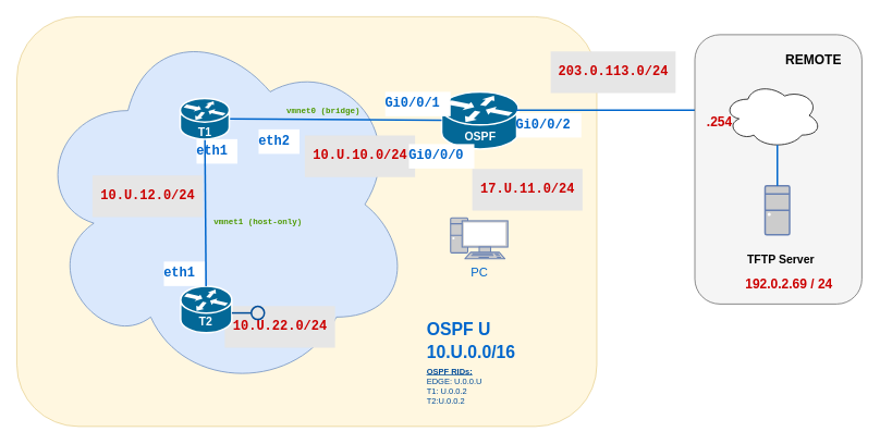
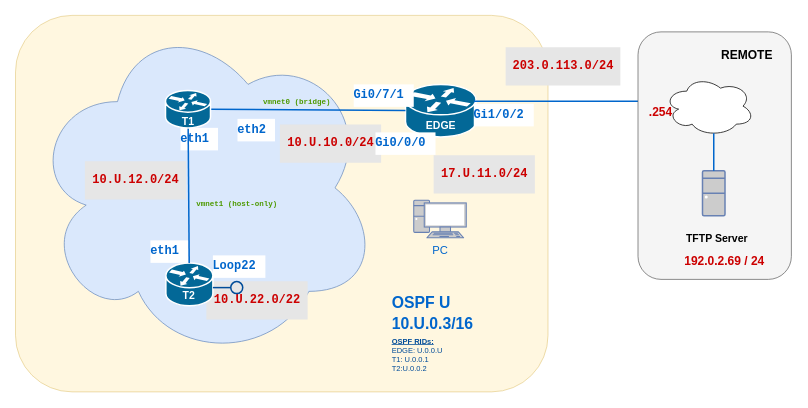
  <mxCell id="0" />
  <mxCell id="1" parent="0" />
  <mxCell id="2" value="" style="rounded=1;whiteSpace=wrap;html=1;labelBackgroundColor=none;labelBorderColor=none;strokeColor=#d6b656;fontFamily=Courier New;fillColor=#FFF2CC;opacity=60;" parent="1" vertex="1"><mxGeometry x="20" y="20" width="710" height="502" as="geometry" /></mxCell>
  <mxCell id="3" value="" style="group" parent="1" vertex="1" connectable="0"><mxGeometry x="40" y="20" width="540" height="502" as="geometry" /></mxCell>
  <mxCell id="4" value="" style="ellipse;shape=cloud;whiteSpace=wrap;html=1;fillColor=#dae8fc;strokeColor=#6c8ebf;" parent="3" vertex="1"><mxGeometry width="464" height="460.0" as="geometry" /></mxCell>
  <mxCell id="5" value="&lt;font color=&quot;#0066cc&quot;&gt;&lt;b&gt;eth1&lt;br&gt;&lt;/b&gt;&lt;/font&gt;" style="text;html=1;resizable=0;autosize=1;align=left;verticalAlign=middle;points=[];fillColor=#FFFFFF;strokeColor=none;rounded=0;fontSize=16;fontColor=#333333;spacingRight=-8;spacing=0;fontFamily=Courier New;" parent="3" vertex="1"><mxGeometry x="159.998" y="300.001" width="50" height="30" as="geometry" /></mxCell>
  <mxCell id="6" value="&lt;h4&gt;&lt;font face=&quot;Courier New&quot; color=&quot;#cc0000&quot;&gt;&lt;span style=&quot;font-size: 16px;&quot;&gt;&lt;b&gt;&amp;nbsp;10.U.12.0/24&amp;nbsp;&lt;/b&gt;&lt;/span&gt;&lt;/font&gt;&lt;/h4&gt;" style="text;html=1;resizable=0;autosize=1;align=center;verticalAlign=middle;points=[];fillColor=none;strokeColor=none;rounded=0;labelBorderColor=none;labelBackgroundColor=#E6E6E6;" parent="3" vertex="1"><mxGeometry x="60.005" y="190.005" width="160" height="60" as="geometry" /></mxCell>
  <mxCell id="7" value="&lt;font color=&quot;#0066cc&quot;&gt;&lt;b&gt;eth1&lt;br&gt;&lt;/b&gt;&lt;/font&gt;" style="text;html=1;resizable=0;autosize=1;align=left;verticalAlign=middle;points=[];fillColor=#FFFFFF;strokeColor=none;rounded=0;fontSize=16;fontColor=#333333;spacingRight=-8;spacing=0;fontFamily=Courier New;" parent="3" vertex="1"><mxGeometry x="200" y="150" width="50" height="30" as="geometry" /></mxCell>
  <mxCell id="8" value="&lt;font color=&quot;#0066cc&quot;&gt;&lt;b&gt;eth2&lt;br&gt;&lt;/b&gt;&lt;/font&gt;" style="text;html=1;resizable=0;autosize=1;align=left;verticalAlign=middle;points=[];fillColor=#FFFFFF;strokeColor=none;rounded=0;fontSize=16;fontColor=#333333;spacingRight=-8;spacing=0;fontFamily=Courier New;" parent="3" vertex="1"><mxGeometry x="276" y="138" width="50" height="30" as="geometry" /></mxCell>
  <mxCell id="9" value="&lt;h4 style=&quot;font-size: 10px;&quot;&gt;&lt;font color=&quot;#4d9900&quot; face=&quot;Courier New&quot; style=&quot;font-size: 10px;&quot;&gt;&lt;span style=&quot;font-size: 10px;&quot;&gt;&lt;b style=&quot;font-size: 10px;&quot;&gt;vmnet0 (&lt;/b&gt;&lt;/span&gt;&lt;/font&gt;&lt;b style=&quot;color: rgb(77, 153, 0); font-family: &amp;quot;Courier New&amp;quot;; background-color: initial;&quot;&gt;bridge)&lt;/b&gt;&lt;/h4&gt;" style="text;html=1;resizable=0;autosize=1;align=center;verticalAlign=middle;points=[];fillColor=none;strokeColor=none;rounded=0;labelBorderColor=none;labelBackgroundColor=none;spacing=0;strokeWidth=0;fontSize=10;" parent="3" vertex="1"><mxGeometry x="300.005" y="91.005" width="110" height="50" as="geometry" /></mxCell>
  <mxCell id="10" value="&lt;h4 style=&quot;font-size: 10px;&quot;&gt;&lt;font color=&quot;#4d9900&quot; face=&quot;Courier New&quot; style=&quot;font-size: 10px;&quot;&gt;&lt;span style=&quot;font-size: 10px;&quot;&gt;&lt;b style=&quot;font-size: 10px;&quot;&gt;vmnet1 (&lt;/b&gt;&lt;/span&gt;&lt;/font&gt;&lt;b style=&quot;color: rgb(77, 153, 0); font-family: &amp;quot;Courier New&amp;quot;; background-color: initial;&quot;&gt;host-only)&lt;/b&gt;&lt;/h4&gt;" style="text;html=1;resizable=0;autosize=1;align=center;verticalAlign=middle;points=[];fillColor=none;strokeColor=none;rounded=0;labelBorderColor=none;labelBackgroundColor=none;spacing=0;strokeWidth=0;fontSize=10;" parent="3" vertex="1"><mxGeometry x="209.995" y="226.005" width="130" height="50" as="geometry" /></mxCell>
  <mxCell id="11" value="&lt;h4&gt;&lt;font face=&quot;Courier New&quot; color=&quot;#cc0000&quot;&gt;&lt;span style=&quot;font-size: 16px;&quot;&gt;&lt;b&gt;&amp;nbsp;10.U.10.0/24&amp;nbsp;&lt;/b&gt;&lt;/span&gt;&lt;/font&gt;&lt;/h4&gt;" style="text;html=1;resizable=0;autosize=1;align=center;verticalAlign=middle;points=[];fillColor=none;strokeColor=none;rounded=0;labelBorderColor=none;labelBackgroundColor=#E6E6E6;" parent="3" vertex="1"><mxGeometry x="319.99" y="141" width="160" height="60" as="geometry" /></mxCell>
  <mxCell id="12" value="" style="group" parent="3" vertex="1" connectable="0"><mxGeometry x="180.489" y="319.997" width="209.009" height="102.895" as="geometry" /></mxCell>
- <mxCell id="13" value="&lt;h4&gt;&lt;font face=&quot;Courier New&quot; color=&quot;#cc0000&quot;&gt;&lt;span style=&quot;font-size: 16px;&quot;&gt;&lt;b&gt;&amp;nbsp;10.U.22.0/24&amp;nbsp;&lt;/b&gt;&lt;/span&gt;&lt;/font&gt;&lt;/h4&gt;" style="text;html=1;resizable=0;autosize=1;align=center;verticalAlign=middle;points=[];fillColor=none;strokeColor=none;rounded=0;labelBorderColor=none;labelBackgroundColor=#E6E6E6;" parent="12" vertex="1"><mxGeometry x="41.802" y="30.263" width="160" height="60" as="geometry" /></mxCell>
+ <mxCell id="13" value="&lt;h4&gt;&lt;font face=&quot;Courier New&quot; color=&quot;#cc0000&quot;&gt;&lt;span style=&quot;font-size: 16px;&quot;&gt;&lt;b&gt;&amp;nbsp;10.U.22.0/22&amp;nbsp;&lt;/b&gt;&lt;/span&gt;&lt;/font&gt;&lt;/h4&gt;" style="text;html=1;resizable=0;autosize=1;align=center;verticalAlign=middle;points=[];fillColor=none;strokeColor=none;rounded=0;labelBorderColor=none;labelBackgroundColor=#E6E6E6;" parent="12" vertex="1"><mxGeometry x="41.802" y="30.263" width="160" height="60" as="geometry" /></mxCell>
  <mxCell id="14" value="" style="shape=mxgraph.cisco.routers.router;sketch=0;html=1;pointerEvents=1;dashed=0;fillColor=#036897;strokeColor=#ffffff;strokeWidth=2;verticalLabelPosition=bottom;verticalAlign=top;align=center;outlineConnect=0;" parent="12" vertex="1"><mxGeometry y="10.289" width="62.703" height="56.895" as="geometry" /></mxCell>
  <mxCell id="15" value="&lt;font color=&quot;#ffffff&quot; style=&quot;font-size: 14px;&quot;&gt;&lt;b&gt;T2&lt;/b&gt;&lt;/font&gt;" style="text;html=1;resizable=0;autosize=1;align=center;verticalAlign=middle;points=[];fillColor=none;strokeColor=none;rounded=0;fontSize=16;" parent="12" vertex="1"><mxGeometry x="10.45" y="37.526" width="40" height="30" as="geometry" /></mxCell>
  <mxCell id="16" value="" style="edgeStyle=none;orthogonalLoop=1;jettySize=auto;html=1;rounded=0;strokeColor=#004C99;strokeWidth=2;fontColor=#4D9900;endArrow=circle;endFill=0;" parent="12" edge="1"><mxGeometry width="80" relative="1" as="geometry"><mxPoint x="62.703" y="42.974" as="sourcePoint" /><mxPoint x="104.505" y="42.974" as="targetPoint" /><Array as="points"><mxPoint x="104.505" y="42.974" /></Array></mxGeometry></mxCell>
+ <mxCell id="17" value="&lt;font color=&quot;#0066cc&quot;&gt;&lt;b&gt;Loop22&lt;br&gt;&lt;/b&gt;&lt;/font&gt;" style="text;html=1;resizable=0;autosize=1;align=left;verticalAlign=middle;points=[];fillColor=#FFFFFF;strokeColor=none;rounded=0;fontSize=16;fontColor=#333333;spacingRight=-8;spacing=0;fontFamily=Courier New;" parent="12" vertex="1"><mxGeometry x="62.703" width="70" height="30" as="geometry" /></mxCell>
  <mxCell id="18" style="edgeStyle=none;rounded=0;orthogonalLoop=1;jettySize=auto;html=1;endArrow=none;endFill=0;strokeColor=#0066CC;strokeWidth=2;" parent="1" source="25" target="14" edge="1"><mxGeometry relative="1" as="geometry"><mxPoint x="240" y="342" as="sourcePoint" /><mxPoint x="410" y="312" as="targetPoint" /></mxGeometry></mxCell>
  <mxCell id="19" value="" style="shape=mxgraph.cisco.routers.router;sketch=0;html=1;pointerEvents=1;dashed=0;fillColor=#036897;strokeColor=#ffffff;strokeWidth=2;verticalLabelPosition=bottom;verticalAlign=top;align=center;outlineConnect=0;" parent="1" vertex="1"><mxGeometry x="540" y="112" width="94" height="70" as="geometry" /></mxCell>
- <mxCell id="20" value="&lt;font color=&quot;#0066cc&quot;&gt;&lt;b&gt;Gi0/0/2&lt;br&gt;&lt;/b&gt;&lt;/font&gt;" style="text;html=1;resizable=0;autosize=1;align=left;verticalAlign=middle;points=[];fillColor=#FFFFFF;strokeColor=none;rounded=0;fontSize=16;fontColor=#333333;spacingRight=-8;spacing=0;fontFamily=Courier New;" parent="1" vertex="1"><mxGeometry x="631" y="138" width="80" height="30" as="geometry" /></mxCell>
+ <mxCell id="20" value="&lt;font color=&quot;#0066cc&quot;&gt;&lt;b&gt;Gi1/0/2&lt;br&gt;&lt;/b&gt;&lt;/font&gt;" style="text;html=1;resizable=0;autosize=1;align=left;verticalAlign=middle;points=[];fillColor=#FFFFFF;strokeColor=none;rounded=0;fontSize=16;fontColor=#333333;spacingRight=-8;spacing=0;fontFamily=Courier New;" parent="1" vertex="1"><mxGeometry x="631" y="138" width="80" height="30" as="geometry" /></mxCell>
  <mxCell id="21" style="edgeStyle=none;rounded=0;orthogonalLoop=1;jettySize=auto;html=1;endArrow=none;endFill=0;strokeColor=#0066CC;strokeWidth=2;entryX=0.02;entryY=0.033;entryDx=0;entryDy=0;entryPerimeter=0;" parent="1" target="40" edge="1"><mxGeometry relative="1" as="geometry"><mxPoint x="631" y="134.586" as="sourcePoint" /><mxPoint x="860" y="136.337" as="targetPoint" /></mxGeometry></mxCell>
  <mxCell id="22" style="edgeStyle=none;rounded=0;orthogonalLoop=1;jettySize=auto;html=1;endArrow=none;endFill=0;strokeColor=#0066CC;strokeWidth=2;" parent="1" source="25" target="19" edge="1"><mxGeometry relative="1" as="geometry"><mxPoint x="339" y="132.086" as="sourcePoint" /><mxPoint x="551" y="138" as="targetPoint" /></mxGeometry></mxCell>
  <mxCell id="23" value="PC" style="fontColor=#0066CC;verticalAlign=top;verticalLabelPosition=bottom;labelPosition=center;align=center;html=1;outlineConnect=0;fillColor=#CCCCCC;strokeColor=#6881B3;gradientColor=none;gradientDirection=north;strokeWidth=2;shape=mxgraph.networks.pc;fontSize=15;" parent="1" vertex="1"><mxGeometry x="551" y="266.5" width="70" height="50" as="geometry" /></mxCell>
- <mxCell id="24" value="&lt;font color=&quot;#ffffff&quot; style=&quot;font-size: 14px;&quot;&gt;&lt;b&gt;OSPF&lt;/b&gt;&lt;/font&gt;" style="text;html=1;resizable=0;autosize=1;align=center;verticalAlign=middle;points=[];fillColor=none;strokeColor=none;rounded=0;fontSize=16;" parent="1" vertex="1"><mxGeometry x="557" y="151" width="60" height="30" as="geometry" /></mxCell>
+ <mxCell id="24" value="&lt;font color=&quot;#ffffff&quot; style=&quot;font-size: 14px;&quot;&gt;&lt;b&gt;EDGE&lt;/b&gt;&lt;/font&gt;" style="text;html=1;resizable=0;autosize=1;align=center;verticalAlign=middle;points=[];fillColor=none;strokeColor=none;rounded=0;fontSize=16;" parent="1" vertex="1"><mxGeometry x="557" y="151" width="60" height="30" as="geometry" /></mxCell>
  <mxCell id="25" value="" style="shape=mxgraph.cisco.routers.router;sketch=0;html=1;pointerEvents=1;dashed=0;fillColor=#036897;strokeColor=#ffffff;strokeWidth=2;verticalLabelPosition=bottom;verticalAlign=top;align=center;outlineConnect=0;" parent="1" vertex="1"><mxGeometry x="220" y="120" width="60" height="50" as="geometry" /></mxCell>
  <mxCell id="26" value="&lt;font color=&quot;#ffffff&quot; style=&quot;font-size: 14px;&quot;&gt;&lt;b&gt;T1&lt;/b&gt;&lt;/font&gt;" style="text;html=1;resizable=0;autosize=1;align=center;verticalAlign=middle;points=[];fillColor=none;strokeColor=none;rounded=0;fontSize=16;" parent="1" vertex="1"><mxGeometry x="230" y="146" width="40" height="30" as="geometry" /></mxCell>
  <mxCell id="27" value="&lt;h4&gt;&lt;font face=&quot;Courier New&quot; color=&quot;#cc0000&quot;&gt;&lt;span style=&quot;font-size: 16px;&quot;&gt;&lt;b&gt;&amp;nbsp;203.0.113.0/24&amp;nbsp;&lt;/b&gt;&lt;/span&gt;&lt;/font&gt;&lt;/h4&gt;" style="text;html=1;resizable=0;autosize=1;align=center;verticalAlign=middle;points=[];fillColor=none;strokeColor=none;rounded=0;labelBorderColor=none;labelBackgroundColor=#E6E6E6;" parent="1" vertex="1"><mxGeometry x="660" y="58" width="180" height="60" as="geometry" /></mxCell>
- <mxCell id="28" value="&lt;font style=&quot;font-size: 21px;&quot; face=&quot;Helvetica&quot;&gt;&lt;font color=&quot;#0066cc&quot; style=&quot;font-size: 21px;&quot;&gt;&lt;b style=&quot;font-size: 21px;&quot;&gt;OSPF U&lt;br style=&quot;font-size: 21px;&quot;&gt;10.U.0.0/16&lt;/b&gt;&lt;/font&gt;&lt;br style=&quot;font-size: 21px;&quot;&gt;&lt;/font&gt;" style="text;html=1;resizable=0;autosize=1;align=left;verticalAlign=middle;points=[];fillColor=none;strokeColor=none;rounded=0;labelBackgroundColor=none;labelBorderColor=none;fontFamily=Courier New;opacity=60;fontSize=21;" parent="1" vertex="1"><mxGeometry x="520" y="382" width="130" height="70" as="geometry" /></mxCell>
+ <mxCell id="28" value="&lt;font style=&quot;font-size: 21px;&quot; face=&quot;Helvetica&quot;&gt;&lt;font color=&quot;#0066cc&quot; style=&quot;font-size: 21px;&quot;&gt;&lt;b style=&quot;font-size: 21px;&quot;&gt;OSPF U&lt;br style=&quot;font-size: 21px;&quot;&gt;10.U.0.3/16&lt;/b&gt;&lt;/font&gt;&lt;br style=&quot;font-size: 21px;&quot;&gt;&lt;/font&gt;" style="text;html=1;resizable=0;autosize=1;align=left;verticalAlign=middle;points=[];fillColor=none;strokeColor=none;rounded=0;labelBackgroundColor=none;labelBorderColor=none;fontFamily=Courier New;opacity=60;fontSize=21;" parent="1" vertex="1"><mxGeometry x="520" y="382" width="130" height="70" as="geometry" /></mxCell>
  <mxCell id="29" value="&lt;h4&gt;&lt;font face=&quot;Courier New&quot; color=&quot;#cc0000&quot;&gt;&lt;span style=&quot;font-size: 16px;&quot;&gt;&lt;b&gt;&amp;nbsp;17.U.11.0/24&amp;nbsp;&lt;/b&gt;&lt;/span&gt;&lt;/font&gt;&lt;/h4&gt;" style="text;html=1;resizable=0;autosize=1;align=center;verticalAlign=middle;points=[];fillColor=none;strokeColor=none;rounded=0;labelBorderColor=none;labelBackgroundColor=#E6E6E6;" parent="1" vertex="1"><mxGeometry x="565" y="202" width="160" height="60" as="geometry" /></mxCell>
  <mxCell id="30" value="&lt;font color=&quot;#0066cc&quot;&gt;&lt;b&gt;Gi0/0/0&lt;br&gt;&lt;/b&gt;&lt;/font&gt;" style="text;html=1;resizable=0;autosize=1;align=left;verticalAlign=middle;points=[];fillColor=#FFFFFF;strokeColor=none;rounded=0;fontSize=16;fontColor=#333333;spacingRight=-8;spacing=0;fontFamily=Courier New;" parent="1" vertex="1"><mxGeometry x="500" y="176" width="80" height="30" as="geometry" /></mxCell>
- <mxCell id="31" value="&lt;font color=&quot;#0066cc&quot;&gt;&lt;b&gt;Gi0/0/1&lt;br&gt;&lt;/b&gt;&lt;/font&gt;" style="text;html=1;resizable=0;autosize=1;align=left;verticalAlign=middle;points=[];fillColor=#FFFFFF;strokeColor=none;rounded=0;fontSize=16;fontColor=#333333;spacingRight=-8;spacing=0;fontFamily=Courier New;" parent="1" vertex="1"><mxGeometry x="471" y="112" width="80" height="30" as="geometry" /></mxCell>
+ <mxCell id="31" value="&lt;font color=&quot;#0066cc&quot;&gt;&lt;b&gt;Gi0/7/1&lt;br&gt;&lt;/b&gt;&lt;/font&gt;" style="text;html=1;resizable=0;autosize=1;align=left;verticalAlign=middle;points=[];fillColor=#FFFFFF;strokeColor=none;rounded=0;fontSize=16;fontColor=#333333;spacingRight=-8;spacing=0;fontFamily=Courier New;" parent="1" vertex="1"><mxGeometry x="471" y="112" width="80" height="30" as="geometry" /></mxCell>
  <mxCell id="32" value="" style="group" parent="1" vertex="1" connectable="0"><mxGeometry x="850" y="42" width="204.5" height="330" as="geometry" /></mxCell>
  <mxCell id="33" value="" style="rounded=1;whiteSpace=wrap;html=1;fillColor=#f5f5f5;strokeColor=#666666;fontColor=#333333;" parent="32" vertex="1"><mxGeometry width="204.5" height="330" as="geometry" /></mxCell>
  <mxCell id="34" value="" style="fontColor=#0066CC;verticalAlign=top;verticalLabelPosition=bottom;labelPosition=center;align=center;html=1;outlineConnect=0;fillColor=#CCCCCC;strokeColor=#6881B3;gradientColor=none;gradientDirection=north;strokeWidth=2;shape=mxgraph.networks.desktop_pc;" parent="32" vertex="1"><mxGeometry x="86" y="185" width="30" height="60" as="geometry" /></mxCell>
  <mxCell id="35" value="REMOTE" style="text;html=1;resizable=0;autosize=1;align=center;verticalAlign=middle;points=[];fillColor=none;strokeColor=none;rounded=0;fontStyle=1;fontSize=16;" parent="32" vertex="1"><mxGeometry x="100" y="16" width="90" height="30" as="geometry" /></mxCell>
  <mxCell id="36" value="&lt;font style=&quot;font-size: 14px;&quot;&gt;&lt;b style=&quot;&quot;&gt;TFTP Server&lt;/b&gt;&lt;/font&gt;" style="text;html=1;resizable=0;autosize=1;align=center;verticalAlign=middle;points=[];fillColor=none;strokeColor=none;rounded=0;fontSize=16;" parent="32" vertex="1"><mxGeometry x="55" y="260" width="100" height="30" as="geometry" /></mxCell>
  <mxCell id="37" value="&lt;font size=&quot;1&quot; color=&quot;#cc0000&quot;&gt;&lt;b style=&quot;font-size: 16px;&quot;&gt;192.0.2.69 / 24&lt;/b&gt;&lt;/font&gt;" style="text;html=1;resizable=0;autosize=1;align=center;verticalAlign=middle;points=[];fillColor=none;strokeColor=none;rounded=0;" parent="32" vertex="1"><mxGeometry x="49.5" y="290" width="130" height="30" as="geometry" /></mxCell>
  <mxCell id="38" value="" style="ellipse;shape=cloud;whiteSpace=wrap;html=1;" parent="32" vertex="1"><mxGeometry x="35" y="59" width="120" height="80" as="geometry" /></mxCell>
  <mxCell id="39" style="edgeStyle=none;rounded=0;orthogonalLoop=1;jettySize=auto;html=1;entryX=0.5;entryY=0;entryDx=0;entryDy=0;entryPerimeter=0;endArrow=none;endFill=0;strokeColor=#0066CC;strokeWidth=2;exitX=0.55;exitY=0.95;exitDx=0;exitDy=0;exitPerimeter=0;" parent="32" source="38" target="34" edge="1"><mxGeometry relative="1" as="geometry"><mxPoint x="105" y="261.5" as="sourcePoint" /></mxGeometry></mxCell>
  <mxCell id="40" value="&lt;font size=&quot;1&quot; color=&quot;#cc0000&quot;&gt;&lt;b style=&quot;font-size: 16px;&quot;&gt;.254&lt;/b&gt;&lt;/font&gt;" style="text;html=1;resizable=0;autosize=1;align=center;verticalAlign=middle;points=[];fillColor=none;strokeColor=none;rounded=0;" parent="32" vertex="1"><mxGeometry x="5" y="91.5" width="50" height="30" as="geometry" /></mxCell>
- <mxCell id="41" value="&lt;font&gt;&lt;u&gt;&lt;b&gt;OSPF RIDs:&lt;br&gt;&lt;/b&gt;&lt;/u&gt;EDGE: U.0.0.U&lt;br&gt;T1: U.0.0.2&lt;br&gt;T2:U.0.0.2&lt;br&gt;&lt;/font&gt;" style="rounded=1;whiteSpace=wrap;html=1;labelBackgroundColor=none;strokeWidth=0;fontSize=10;fontColor=#004C99;fillColor=none;align=left;strokeColor=none;" parent="1" vertex="1"><mxGeometry x="520" y="442" width="80" height="60" as="geometry" /></mxCell>
+ <mxCell id="41" value="&lt;font&gt;&lt;u&gt;&lt;b&gt;OSPF RIDs:&lt;br&gt;&lt;/b&gt;&lt;/u&gt;EDGE: U.0.0.U&lt;br&gt;T1: U.0.0.1&lt;br&gt;T2:U.0.0.2&lt;br&gt;&lt;/font&gt;" style="rounded=1;whiteSpace=wrap;html=1;labelBackgroundColor=none;strokeWidth=0;fontSize=10;fontColor=#004C99;fillColor=none;align=left;strokeColor=none;" parent="1" vertex="1"><mxGeometry x="520" y="442" width="80" height="60" as="geometry" /></mxCell>
